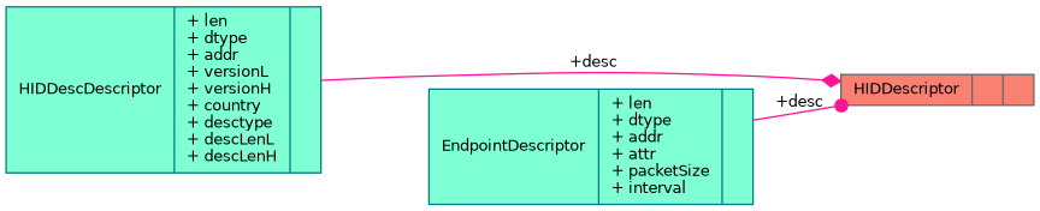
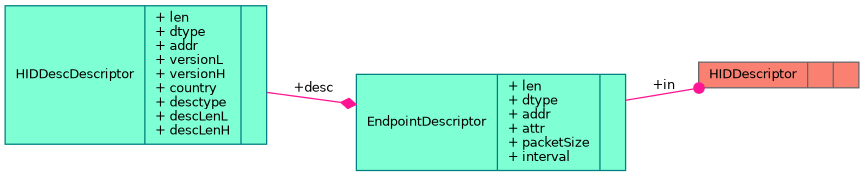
  digraph {
    rankdir=LR
    node [color=teal fillcolor=aquamarine fontname=Helvetica fontsize=10 shape=record style=filled]
    edge [color=deeppink fontname=Helvetica fontsize=10 labelfontname=Helvetica labelfontsize=10 style=solid]
    n1 [color=gray40 fillcolor=salmon fontcolor=black height=0.2 label="{HIDDescriptor\n||}" width=0.4]
    n2 [height=0.2 label="{EndpointDescriptor\n|+ len\l+ dtype\l+ addr\l+ attr\l+ packetSize\l+ interval\l|}" width=0.4]
    n3 [height=0.2 label="{HIDDescDescriptor\n|+ len\l+ dtype\l+ addr\l+ versionL\l+ versionH\l+ country\l+ desctype\l+ descLenL\l+ descLenH\l|}" width=0.4]
-   n2 -> n1 [arrowhead=dot label=" +desc"]
-   n3 -> n1 [arrowhead=diamond label=" +desc"]
+   n2 -> n1 [arrowhead=dot label=" +in"]
+   n3 -> n2 [arrowhead=diamond label=" +desc"]
  }
